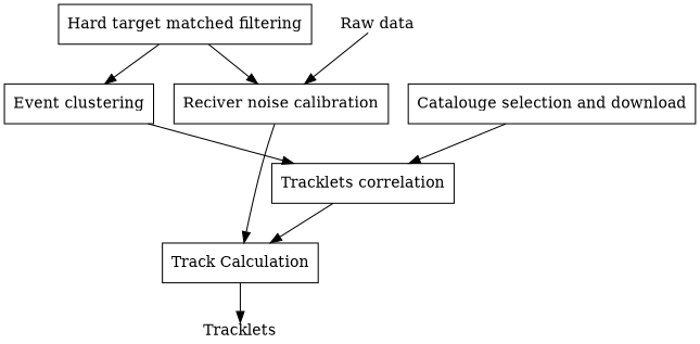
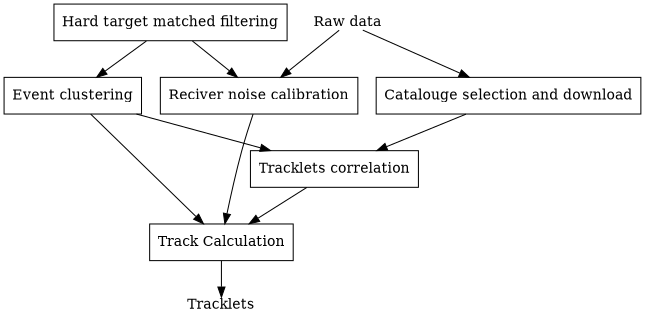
  digraph {
    rankdir=TB
    node [shape=rect]
    n1 [label="Raw data" shape=plain]
    n2 [label="Catalouge selection and download"]
    n3 [label="Reciver noise calibration"]
    n4 [label="Hard target matched filtering"]
    n5 [label="Event clustering"]
    n6 [label="Tracklets correlation"]
    n7 [label="Track Calculation"]
    n8 [label=Tracklets shape=plain]
+   n1 -> n2
    n1 -> n3
    n2 -> n6
    n3 -> n7
    n4 -> n3
    n4 -> n5
    n5 -> n6
+   n5 -> n7
    n6 -> n7
    n7 -> n8
  }
